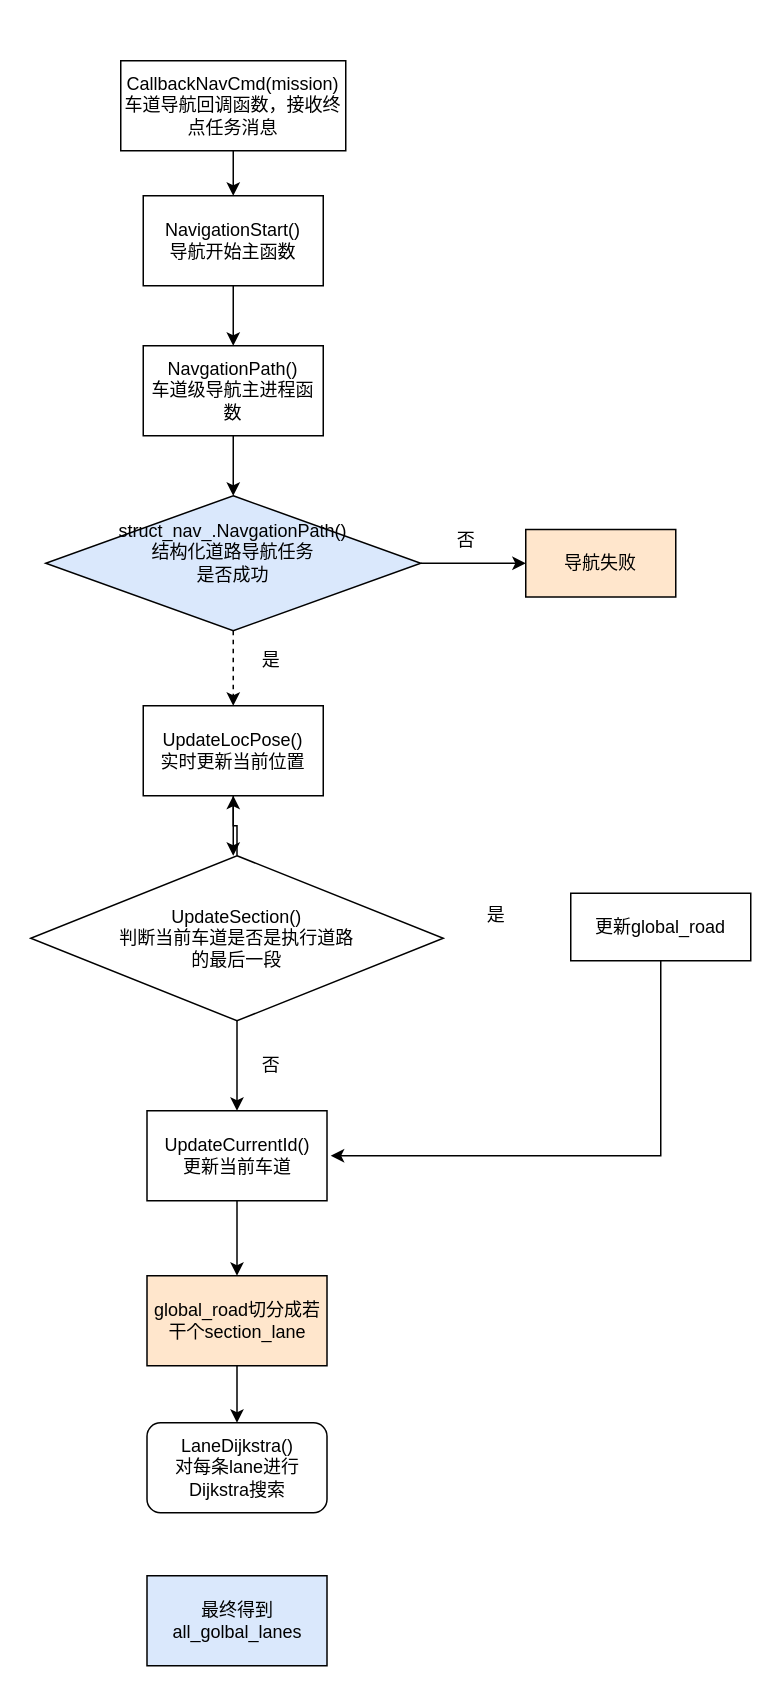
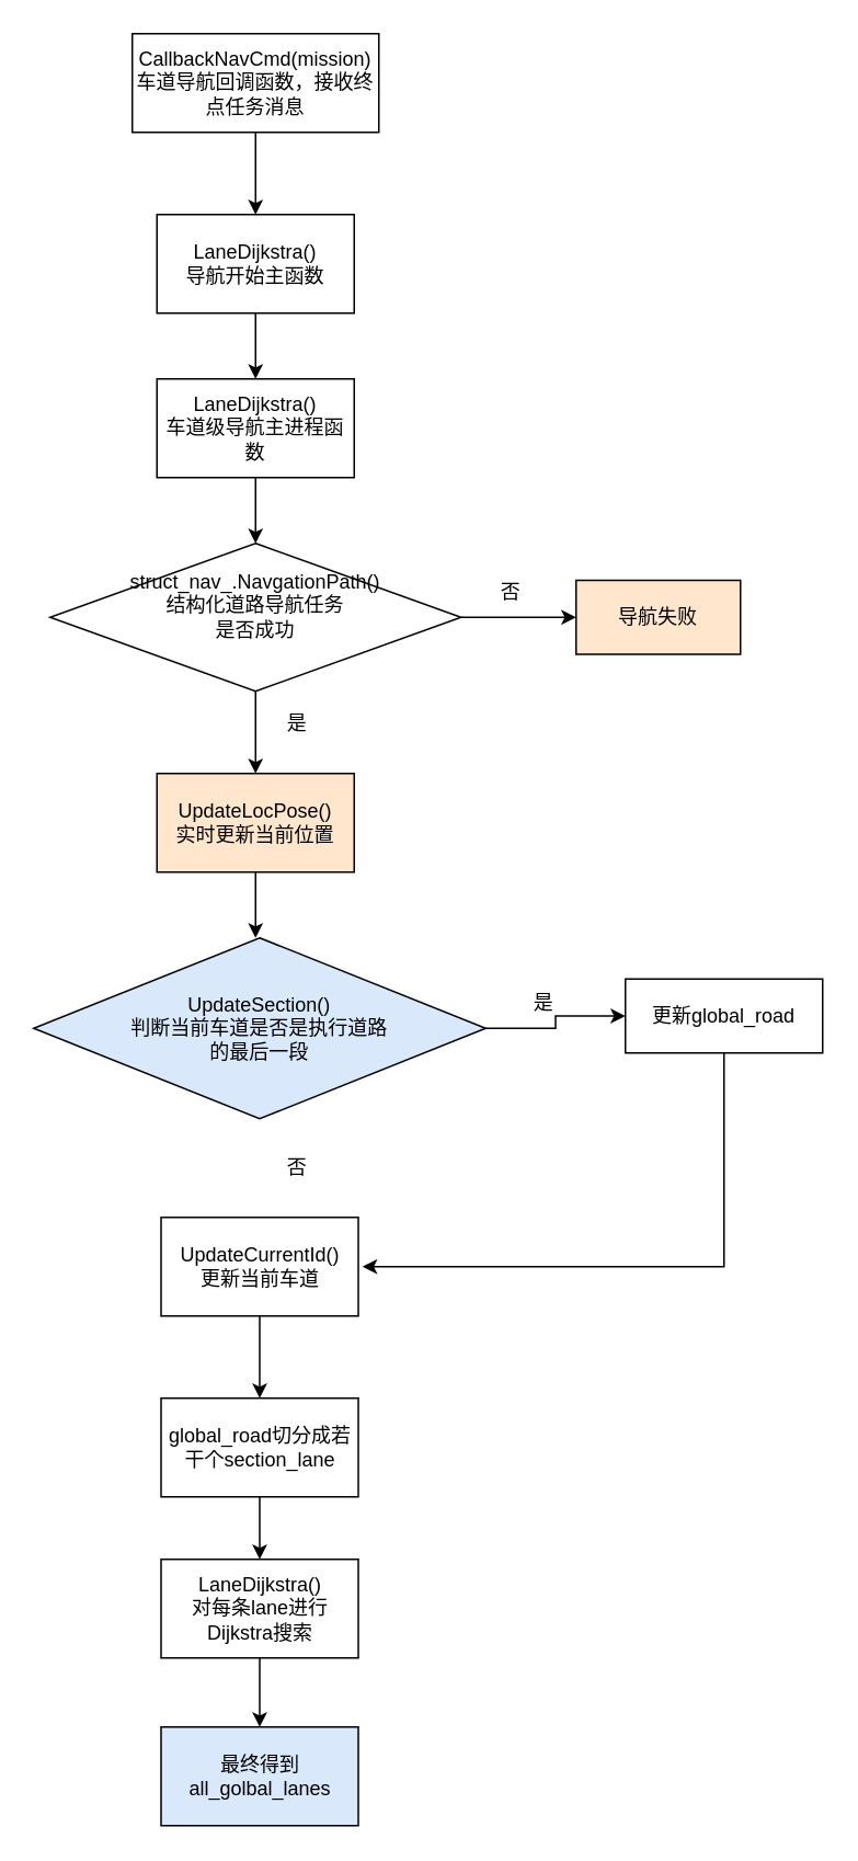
  <mxCell id="0" />
  <mxCell id="1" parent="0" />
  <mxCell id="2" value="" style="edgeStyle=orthogonalEdgeStyle;rounded=0;orthogonalLoop=1;jettySize=auto;html=1;" parent="1" source="3" target="5" edge="1"><mxGeometry relative="1" as="geometry" /></mxCell>
- <mxCell id="3" value="&lt;div&gt;CallbackNavCmd(mission)&lt;/div&gt;&lt;div&gt;车道导航回调函数，接收终点任务消息&lt;br&gt;&lt;/div&gt;" style="rounded=0;whiteSpace=wrap;html=1;" parent="1" vertex="1"><mxGeometry x="80" y="40" width="150" height="60" as="geometry" /></mxCell>
+ <mxCell id="3" value="&lt;div&gt;CallbackNavCmd(mission)&lt;/div&gt;&lt;div&gt;车道导航回调函数，接收终点任务消息&lt;br&gt;&lt;/div&gt;" style="rounded=0;whiteSpace=wrap;html=1;" parent="1" vertex="1"><mxGeometry x="80" y="20" width="150" height="60" as="geometry" /></mxCell>
  <mxCell id="4" value="" style="edgeStyle=orthogonalEdgeStyle;rounded=0;orthogonalLoop=1;jettySize=auto;html=1;" parent="1" source="5" edge="1"><mxGeometry relative="1" as="geometry"><mxPoint x="155" y="230" as="targetPoint" /></mxGeometry></mxCell>
- <mxCell id="5" value="&lt;div&gt;NavigationStart()&lt;/div&gt;&lt;div&gt;导航开始主函数&lt;br&gt;&lt;/div&gt;" style="whiteSpace=wrap;html=1;rounded=0;" parent="1" vertex="1"><mxGeometry x="95" y="130" width="120" height="60" as="geometry" /></mxCell>
+ <mxCell id="5" value="&lt;div&gt;LaneDijkstra()&lt;/div&gt;&lt;div&gt;导航开始主函数&lt;br&gt;&lt;/div&gt;" style="whiteSpace=wrap;html=1;rounded=0;" parent="1" vertex="1"><mxGeometry x="95" y="130" width="120" height="60" as="geometry" /></mxCell>
  <mxCell id="6" value="" style="edgeStyle=orthogonalEdgeStyle;rounded=0;orthogonalLoop=1;jettySize=auto;html=1;" parent="1" source="7" edge="1"><mxGeometry relative="1" as="geometry"><mxPoint x="155" y="330" as="targetPoint" /></mxGeometry></mxCell>
- <mxCell id="7" value="&lt;div&gt;NavgationPath()&lt;/div&gt;&lt;div&gt;车道级导航主进程函数&lt;br&gt;&lt;/div&gt;" style="rounded=0;whiteSpace=wrap;html=1;" parent="1" vertex="1"><mxGeometry x="95" y="230" width="120" height="60" as="geometry" /></mxCell>
+ <mxCell id="7" value="&lt;div&gt;LaneDijkstra()&lt;/div&gt;&lt;div&gt;车道级导航主进程函数&lt;br&gt;&lt;/div&gt;" style="rounded=0;whiteSpace=wrap;html=1;" parent="1" vertex="1"><mxGeometry x="95" y="230" width="120" height="60" as="geometry" /></mxCell>
  <mxCell id="8" value="" style="edgeStyle=orthogonalEdgeStyle;rounded=0;orthogonalLoop=1;jettySize=auto;html=1;" parent="1" source="10" target="11" edge="1"><mxGeometry relative="1" as="geometry" /></mxCell>
- <mxCell id="9" value="" style="edgeStyle=orthogonalEdgeStyle;rounded=0;orthogonalLoop=1;jettySize=auto;html=1;dashed=1;" parent="1" source="10" target="14" edge="1"><mxGeometry relative="1" as="geometry" /></mxCell>
- <mxCell id="10" value="&lt;div&gt;struct_nav_.NavgationPath()&lt;/div&gt;&lt;div&gt;结构化道路导航任务&lt;/div&gt;&lt;div&gt;是否成功&lt;br&gt;&lt;/div&gt;&lt;div&gt;&lt;br&gt;&lt;/div&gt;" style="rhombus;whiteSpace=wrap;html=1;fillColor=#dae8fc;" parent="1" vertex="1"><mxGeometry x="30" y="330" width="250" height="90" as="geometry" /></mxCell>
+ <mxCell id="9" value="" style="edgeStyle=orthogonalEdgeStyle;rounded=0;orthogonalLoop=1;jettySize=auto;html=1;" parent="1" source="10" target="14" edge="1"><mxGeometry relative="1" as="geometry" /></mxCell>
+ <mxCell id="10" value="&lt;div&gt;struct_nav_.NavgationPath()&lt;/div&gt;&lt;div&gt;结构化道路导航任务&lt;/div&gt;&lt;div&gt;是否成功&lt;br&gt;&lt;/div&gt;&lt;div&gt;&lt;br&gt;&lt;/div&gt;" style="rhombus;whiteSpace=wrap;html=1;" parent="1" vertex="1"><mxGeometry x="30" y="330" width="250" height="90" as="geometry" /></mxCell>
  <mxCell id="11" value="导航失败" style="whiteSpace=wrap;html=1;fillColor=#ffe6cc;" parent="1" vertex="1"><mxGeometry x="350" y="352.5" width="100.01" height="45" as="geometry" /></mxCell>
  <mxCell id="12" value="否" style="text;html=1;align=center;verticalAlign=middle;resizable=0;points=[];autosize=1;strokeColor=none;fillColor=none;" parent="1" vertex="1"><mxGeometry x="295" y="350" width="30" height="20" as="geometry" /></mxCell>
  <mxCell id="13" value="" style="edgeStyle=orthogonalEdgeStyle;rounded=0;orthogonalLoop=1;jettySize=auto;html=1;" parent="1" source="14" edge="1"><mxGeometry relative="1" as="geometry"><mxPoint x="155" y="570" as="targetPoint" /></mxGeometry></mxCell>
- <mxCell id="14" value="&lt;div&gt;UpdateLocPose()&lt;/div&gt;&lt;div&gt;实时更新当前位置&lt;br&gt;&lt;/div&gt;" style="whiteSpace=wrap;html=1;" parent="1" vertex="1"><mxGeometry x="95" y="470" width="120" height="60" as="geometry" /></mxCell>
+ <mxCell id="14" value="&lt;div&gt;UpdateLocPose()&lt;/div&gt;&lt;div&gt;实时更新当前位置&lt;br&gt;&lt;/div&gt;" style="whiteSpace=wrap;html=1;fillColor=#ffe6cc;" parent="1" vertex="1"><mxGeometry x="95" y="470" width="120" height="60" as="geometry" /></mxCell>
  <mxCell id="15" value="是" style="text;html=1;align=center;verticalAlign=middle;resizable=0;points=[];autosize=1;strokeColor=none;fillColor=none;" parent="1" vertex="1"><mxGeometry x="165" y="430" width="30" height="20" as="geometry" /></mxCell>
- <mxCell id="16" value="" style="edgeStyle=orthogonalEdgeStyle;rounded=0;orthogonalLoop=1;jettySize=auto;html=1;" edge="1" parent="1" source="18" target="14"><mxGeometry relative="1" as="geometry" /></mxCell>
- <mxCell id="17" value="" style="edgeStyle=orthogonalEdgeStyle;rounded=0;orthogonalLoop=1;jettySize=auto;html=1;" edge="1" parent="1" source="18" target="23"><mxGeometry relative="1" as="geometry" /></mxCell>
- <mxCell id="18" value="&lt;div&gt;UpdateSection()&lt;/div&gt;&lt;div&gt;判断当前车道是否是执行道路&lt;/div&gt;&lt;div&gt;的最后一段&lt;br&gt;&lt;/div&gt;" style="rhombus;whiteSpace=wrap;html=1;" parent="1" vertex="1"><mxGeometry x="20" y="570" width="275" height="110" as="geometry" /></mxCell>
+ <mxCell id="16" value="" style="edgeStyle=orthogonalEdgeStyle;rounded=0;orthogonalLoop=1;jettySize=auto;html=1;" edge="1" parent="1" source="18" target="20"><mxGeometry relative="1" as="geometry" /></mxCell>
+ <mxCell id="18" value="&lt;div&gt;UpdateSection()&lt;/div&gt;&lt;div&gt;判断当前车道是否是执行道路&lt;/div&gt;&lt;div&gt;的最后一段&lt;br&gt;&lt;/div&gt;" style="rhombus;whiteSpace=wrap;html=1;fillColor=#dae8fc;" parent="1" vertex="1"><mxGeometry x="20" y="570" width="275" height="110" as="geometry" /></mxCell>
  <mxCell id="19" style="edgeStyle=orthogonalEdgeStyle;rounded=0;orthogonalLoop=1;jettySize=auto;html=1;" edge="1" parent="1" source="20"><mxGeometry relative="1" as="geometry"><mxPoint x="220" y="770" as="targetPoint" /><Array as="points"><mxPoint x="440" y="770" /></Array></mxGeometry></mxCell>
  <mxCell id="20" value="更新global_road" style="whiteSpace=wrap;html=1;" vertex="1" parent="1"><mxGeometry x="380" y="595" width="120" height="45" as="geometry" /></mxCell>
  <mxCell id="21" value="是" style="text;html=1;align=center;verticalAlign=middle;resizable=0;points=[];autosize=1;strokeColor=none;fillColor=none;" vertex="1" parent="1"><mxGeometry x="315" y="600" width="30" height="20" as="geometry" /></mxCell>
  <mxCell id="22" value="" style="edgeStyle=orthogonalEdgeStyle;rounded=0;orthogonalLoop=1;jettySize=auto;html=1;" edge="1" parent="1" source="23" target="26"><mxGeometry relative="1" as="geometry" /></mxCell>
  <mxCell id="23" value="&lt;div&gt;UpdateCurrentId()&lt;/div&gt;&lt;div&gt;更新当前车道&lt;br&gt;&lt;/div&gt;" style="whiteSpace=wrap;html=1;" vertex="1" parent="1"><mxGeometry x="97.5" y="740" width="120" height="60" as="geometry" /></mxCell>
  <mxCell id="24" value="否" style="text;html=1;align=center;verticalAlign=middle;resizable=0;points=[];autosize=1;strokeColor=none;fillColor=none;" vertex="1" parent="1"><mxGeometry x="165" y="700" width="30" height="20" as="geometry" /></mxCell>
  <mxCell id="25" value="" style="edgeStyle=orthogonalEdgeStyle;rounded=0;orthogonalLoop=1;jettySize=auto;html=1;" edge="1" parent="1" source="26" target="28"><mxGeometry relative="1" as="geometry" /></mxCell>
- <mxCell id="26" value="global_road切分成若干个section_lane" style="whiteSpace=wrap;html=1;fillColor=#ffe6cc;" vertex="1" parent="1"><mxGeometry x="97.5" y="850" width="120" height="60" as="geometry" /></mxCell>
- <mxCell id="28" value="&lt;div&gt;LaneDijkstra()&lt;/div&gt;&lt;div&gt;对每条lane进行Dijkstra搜索&lt;br&gt;&lt;/div&gt;" style="whiteSpace=wrap;html=1;rounded=1;" vertex="1" parent="1"><mxGeometry x="97.5" y="948" width="120" height="60" as="geometry" /></mxCell>
+ <mxCell id="26" value="global_road切分成若干个section_lane" style="whiteSpace=wrap;html=1;" vertex="1" parent="1"><mxGeometry x="97.5" y="850" width="120" height="60" as="geometry" /></mxCell>
+ <mxCell id="27" value="" style="edgeStyle=orthogonalEdgeStyle;rounded=0;orthogonalLoop=1;jettySize=auto;html=1;" edge="1" parent="1" source="28" target="29"><mxGeometry relative="1" as="geometry" /></mxCell>
+ <mxCell id="28" value="&lt;div&gt;LaneDijkstra()&lt;/div&gt;&lt;div&gt;对每条lane进行Dijkstra搜索&lt;br&gt;&lt;/div&gt;" style="whiteSpace=wrap;html=1;" vertex="1" parent="1"><mxGeometry x="97.5" y="948" width="120" height="60" as="geometry" /></mxCell>
  <mxCell id="29" value="最终得到all_golbal_lanes" style="whiteSpace=wrap;html=1;fillColor=#dae8fc;" vertex="1" parent="1"><mxGeometry x="97.5" y="1050" width="120" height="60" as="geometry" /></mxCell>
